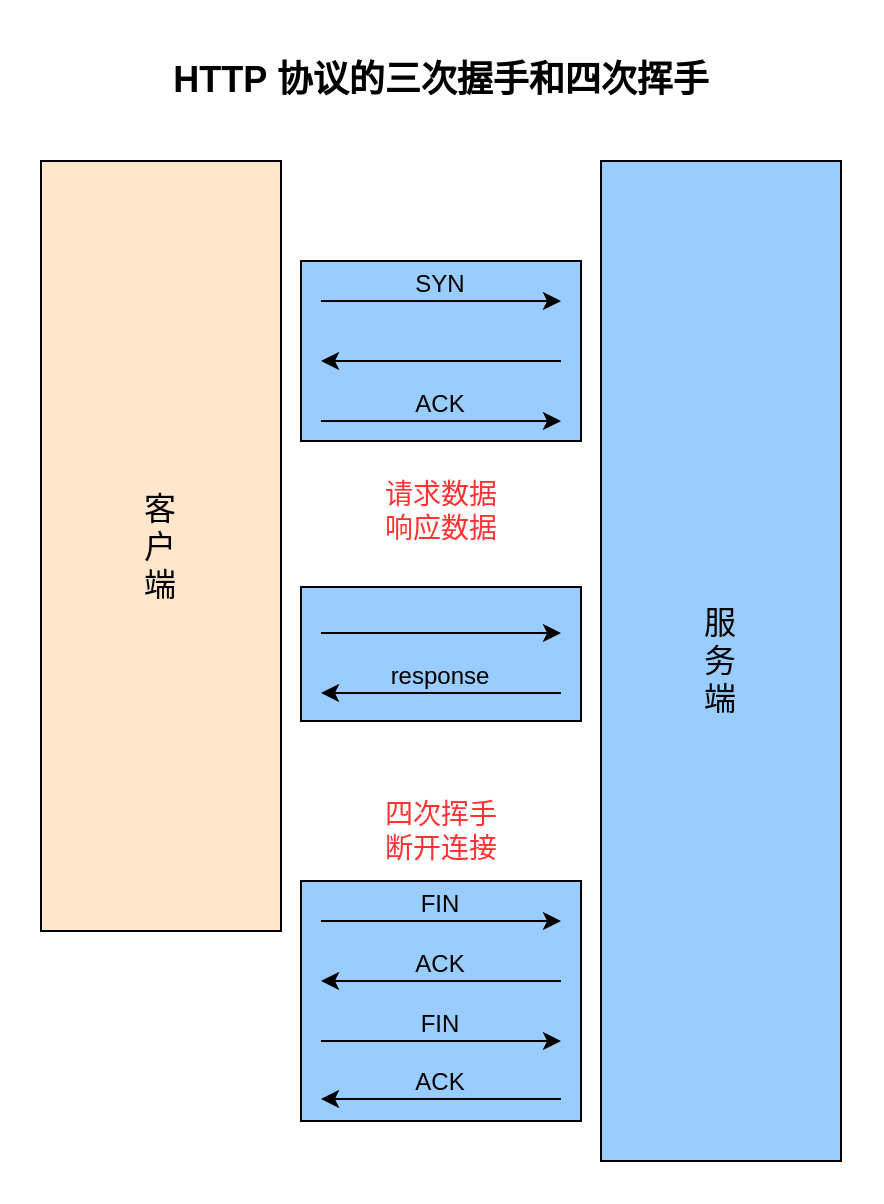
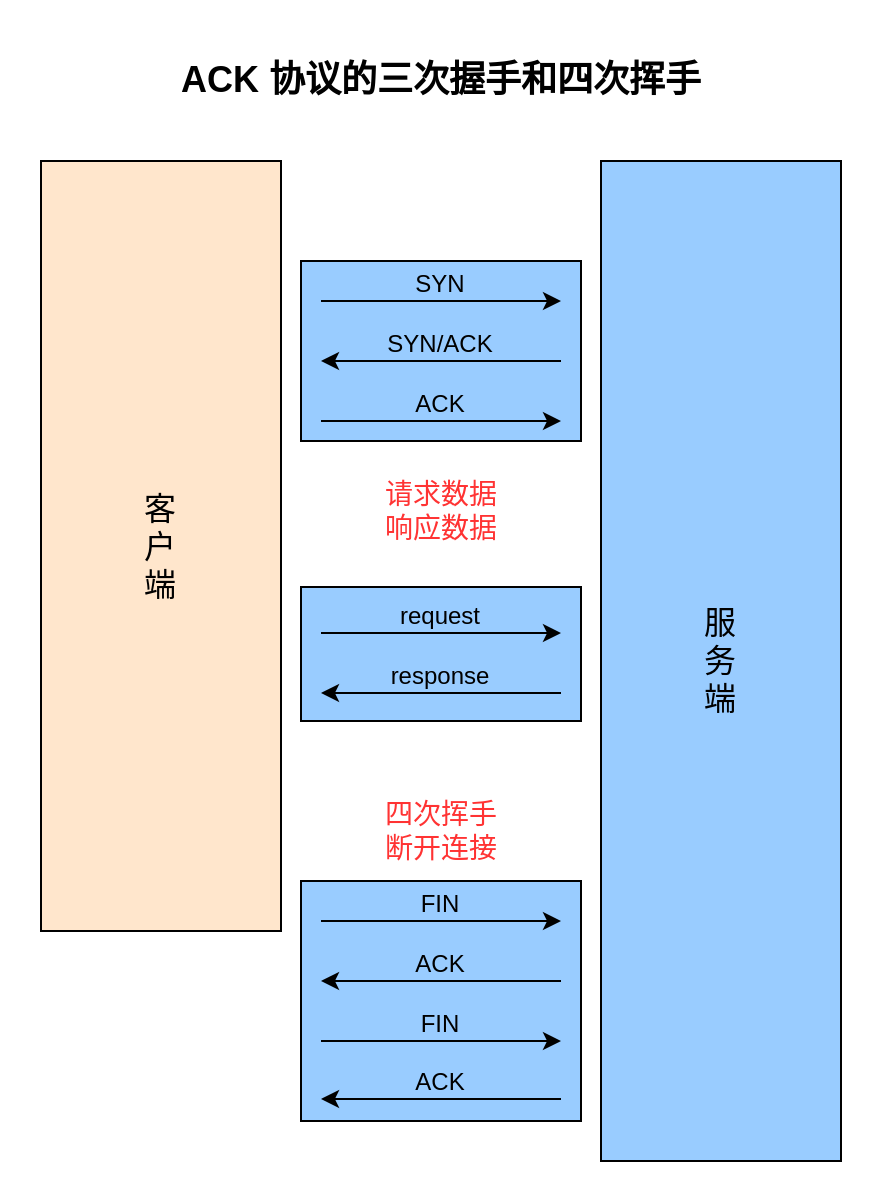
  <mxCell id="0" />
  <mxCell id="1" parent="0" />
  <mxCell id="2" value="" style="rounded=0;whiteSpace=wrap;html=1;fillColor=#99CCFF;" vertex="1" parent="1"><mxGeometry x="150" y="130" width="140" height="90" as="geometry" /></mxCell>
- <mxCell id="3" value="HTTP 协议的三次握手和四次挥手" style="text;html=1;align=center;verticalAlign=middle;resizable=0;points=[];autosize=1;strokeColor=none;fillColor=none;fontSize=18;fontStyle=1" vertex="1" parent="1"><mxGeometry x="75" y="20" width="290" height="40" as="geometry" /></mxCell>
+ <mxCell id="3" value="ACK 协议的三次握手和四次挥手" style="text;html=1;align=center;verticalAlign=middle;resizable=0;points=[];autosize=1;strokeColor=none;fillColor=none;fontSize=18;fontStyle=1" vertex="1" parent="1"><mxGeometry x="75" y="20" width="290" height="40" as="geometry" /></mxCell>
  <mxCell id="4" value="客&lt;div&gt;户&lt;/div&gt;&lt;div&gt;端&lt;/div&gt;" style="rounded=0;whiteSpace=wrap;html=1;fillColor=#FFE6CC;fontSize=16;" vertex="1" parent="1"><mxGeometry x="20" y="80" width="120" height="385" as="geometry" /></mxCell>
  <mxCell id="5" value="服&lt;div&gt;务&lt;/div&gt;&lt;div&gt;端&lt;/div&gt;" style="rounded=0;whiteSpace=wrap;html=1;fillColor=#99ccff;fontSize=16;" vertex="1" parent="1"><mxGeometry x="300" y="80" width="120" height="500" as="geometry" /></mxCell>
  <mxCell id="6" value="" style="endArrow=classic;html=1;" edge="1" parent="1"><mxGeometry width="50" height="50" relative="1" as="geometry"><mxPoint x="160" y="150" as="sourcePoint" /><mxPoint x="280" y="150" as="targetPoint" /></mxGeometry></mxCell>
  <mxCell id="7" value="SYN" style="text;html=1;align=center;verticalAlign=middle;whiteSpace=wrap;rounded=0;" vertex="1" parent="1"><mxGeometry x="190" y="127" width="60" height="30" as="geometry" /></mxCell>
  <mxCell id="8" value="" style="endArrow=classic;html=1;" edge="1" parent="1"><mxGeometry width="50" height="50" relative="1" as="geometry"><mxPoint x="280" y="180" as="sourcePoint" /><mxPoint x="160" y="180" as="targetPoint" /></mxGeometry></mxCell>
+ <mxCell id="9" value="SYN/ACK" style="text;html=1;align=center;verticalAlign=middle;whiteSpace=wrap;rounded=0;" vertex="1" parent="1"><mxGeometry x="190" y="157" width="60" height="30" as="geometry" /></mxCell>
  <mxCell id="10" value="" style="endArrow=classic;html=1;" edge="1" parent="1"><mxGeometry width="50" height="50" relative="1" as="geometry"><mxPoint x="160" y="210" as="sourcePoint" /><mxPoint x="280" y="210" as="targetPoint" /></mxGeometry></mxCell>
  <mxCell id="11" value="ACK" style="text;html=1;align=center;verticalAlign=middle;whiteSpace=wrap;rounded=0;flipH=0;" vertex="1" parent="1"><mxGeometry x="190" y="187" width="60" height="30" as="geometry" /></mxCell>
  <mxCell id="12" value="" style="rounded=0;whiteSpace=wrap;html=1;fillColor=#99CCFF;" vertex="1" parent="1"><mxGeometry x="150" y="293" width="140" height="67" as="geometry" /></mxCell>
  <mxCell id="13" value="" style="endArrow=classic;html=1;" edge="1" parent="1"><mxGeometry width="50" height="50" relative="1" as="geometry"><mxPoint x="160" y="316" as="sourcePoint" /><mxPoint x="280" y="316" as="targetPoint" /></mxGeometry></mxCell>
+ <mxCell id="14" value="request" style="text;html=1;align=center;verticalAlign=middle;whiteSpace=wrap;rounded=0;" vertex="1" parent="1"><mxGeometry x="190" y="293" width="60" height="30" as="geometry" /></mxCell>
  <mxCell id="15" value="" style="endArrow=classic;html=1;" edge="1" parent="1"><mxGeometry width="50" height="50" relative="1" as="geometry"><mxPoint x="280" y="346" as="sourcePoint" /><mxPoint x="160" y="346" as="targetPoint" /></mxGeometry></mxCell>
  <mxCell id="16" value="response" style="text;html=1;align=center;verticalAlign=middle;whiteSpace=wrap;rounded=0;" vertex="1" parent="1"><mxGeometry x="190" y="323" width="60" height="30" as="geometry" /></mxCell>
  <mxCell id="17" value="&lt;font style=&quot;font-size: 14px; color: rgb(255, 51, 51);&quot;&gt;请求数据&lt;/font&gt;&lt;div&gt;&lt;font style=&quot;font-size: 14px; color: rgb(255, 51, 51);&quot;&gt;响应数据&lt;/font&gt;&lt;/div&gt;" style="text;html=1;align=center;verticalAlign=middle;resizable=0;points=[];autosize=1;strokeColor=none;fillColor=none;" vertex="1" parent="1"><mxGeometry x="180" y="230" width="80" height="50" as="geometry" /></mxCell>
  <mxCell id="18" value="" style="rounded=0;whiteSpace=wrap;html=1;fillColor=#99CCFF;" vertex="1" parent="1"><mxGeometry x="150" y="440" width="140" height="120" as="geometry" /></mxCell>
  <mxCell id="19" value="" style="endArrow=classic;html=1;" edge="1" parent="1"><mxGeometry width="50" height="50" relative="1" as="geometry"><mxPoint x="160" y="460" as="sourcePoint" /><mxPoint x="280" y="460" as="targetPoint" /></mxGeometry></mxCell>
  <mxCell id="20" value="FIN" style="text;html=1;align=center;verticalAlign=middle;whiteSpace=wrap;rounded=0;" vertex="1" parent="1"><mxGeometry x="190" y="437" width="60" height="30" as="geometry" /></mxCell>
  <mxCell id="21" value="" style="endArrow=classic;html=1;" edge="1" parent="1"><mxGeometry width="50" height="50" relative="1" as="geometry"><mxPoint x="280" y="490" as="sourcePoint" /><mxPoint x="160" y="490" as="targetPoint" /></mxGeometry></mxCell>
  <mxCell id="22" value="ACK" style="text;html=1;align=center;verticalAlign=middle;whiteSpace=wrap;rounded=0;" vertex="1" parent="1"><mxGeometry x="190" y="467" width="60" height="30" as="geometry" /></mxCell>
  <mxCell id="23" value="" style="endArrow=classic;html=1;" edge="1" parent="1"><mxGeometry width="50" height="50" relative="1" as="geometry"><mxPoint x="160" y="520" as="sourcePoint" /><mxPoint x="280" y="520" as="targetPoint" /></mxGeometry></mxCell>
  <mxCell id="24" value="FIN" style="text;html=1;align=center;verticalAlign=middle;whiteSpace=wrap;rounded=0;flipH=0;" vertex="1" parent="1"><mxGeometry x="190" y="497" width="60" height="30" as="geometry" /></mxCell>
  <mxCell id="25" value="&lt;div&gt;&lt;font style=&quot;font-size: 14px; color: rgb(255, 51, 51);&quot;&gt;四次挥手&lt;/font&gt;&lt;/div&gt;&lt;div&gt;&lt;font style=&quot;font-size: 14px; color: rgb(255, 51, 51);&quot;&gt;断开连接&lt;/font&gt;&lt;/div&gt;" style="text;html=1;align=center;verticalAlign=middle;resizable=0;points=[];autosize=1;strokeColor=none;fillColor=none;" vertex="1" parent="1"><mxGeometry x="180" y="390" width="80" height="50" as="geometry" /></mxCell>
  <mxCell id="26" value="ACK" style="text;html=1;align=center;verticalAlign=middle;whiteSpace=wrap;rounded=0;flipH=0;" vertex="1" parent="1"><mxGeometry x="190" y="526" width="60" height="30" as="geometry" /></mxCell>
  <mxCell id="27" value="" style="endArrow=classic;html=1;" edge="1" parent="1"><mxGeometry width="50" height="50" relative="1" as="geometry"><mxPoint x="280" y="549" as="sourcePoint" /><mxPoint x="160" y="549" as="targetPoint" /></mxGeometry></mxCell>
